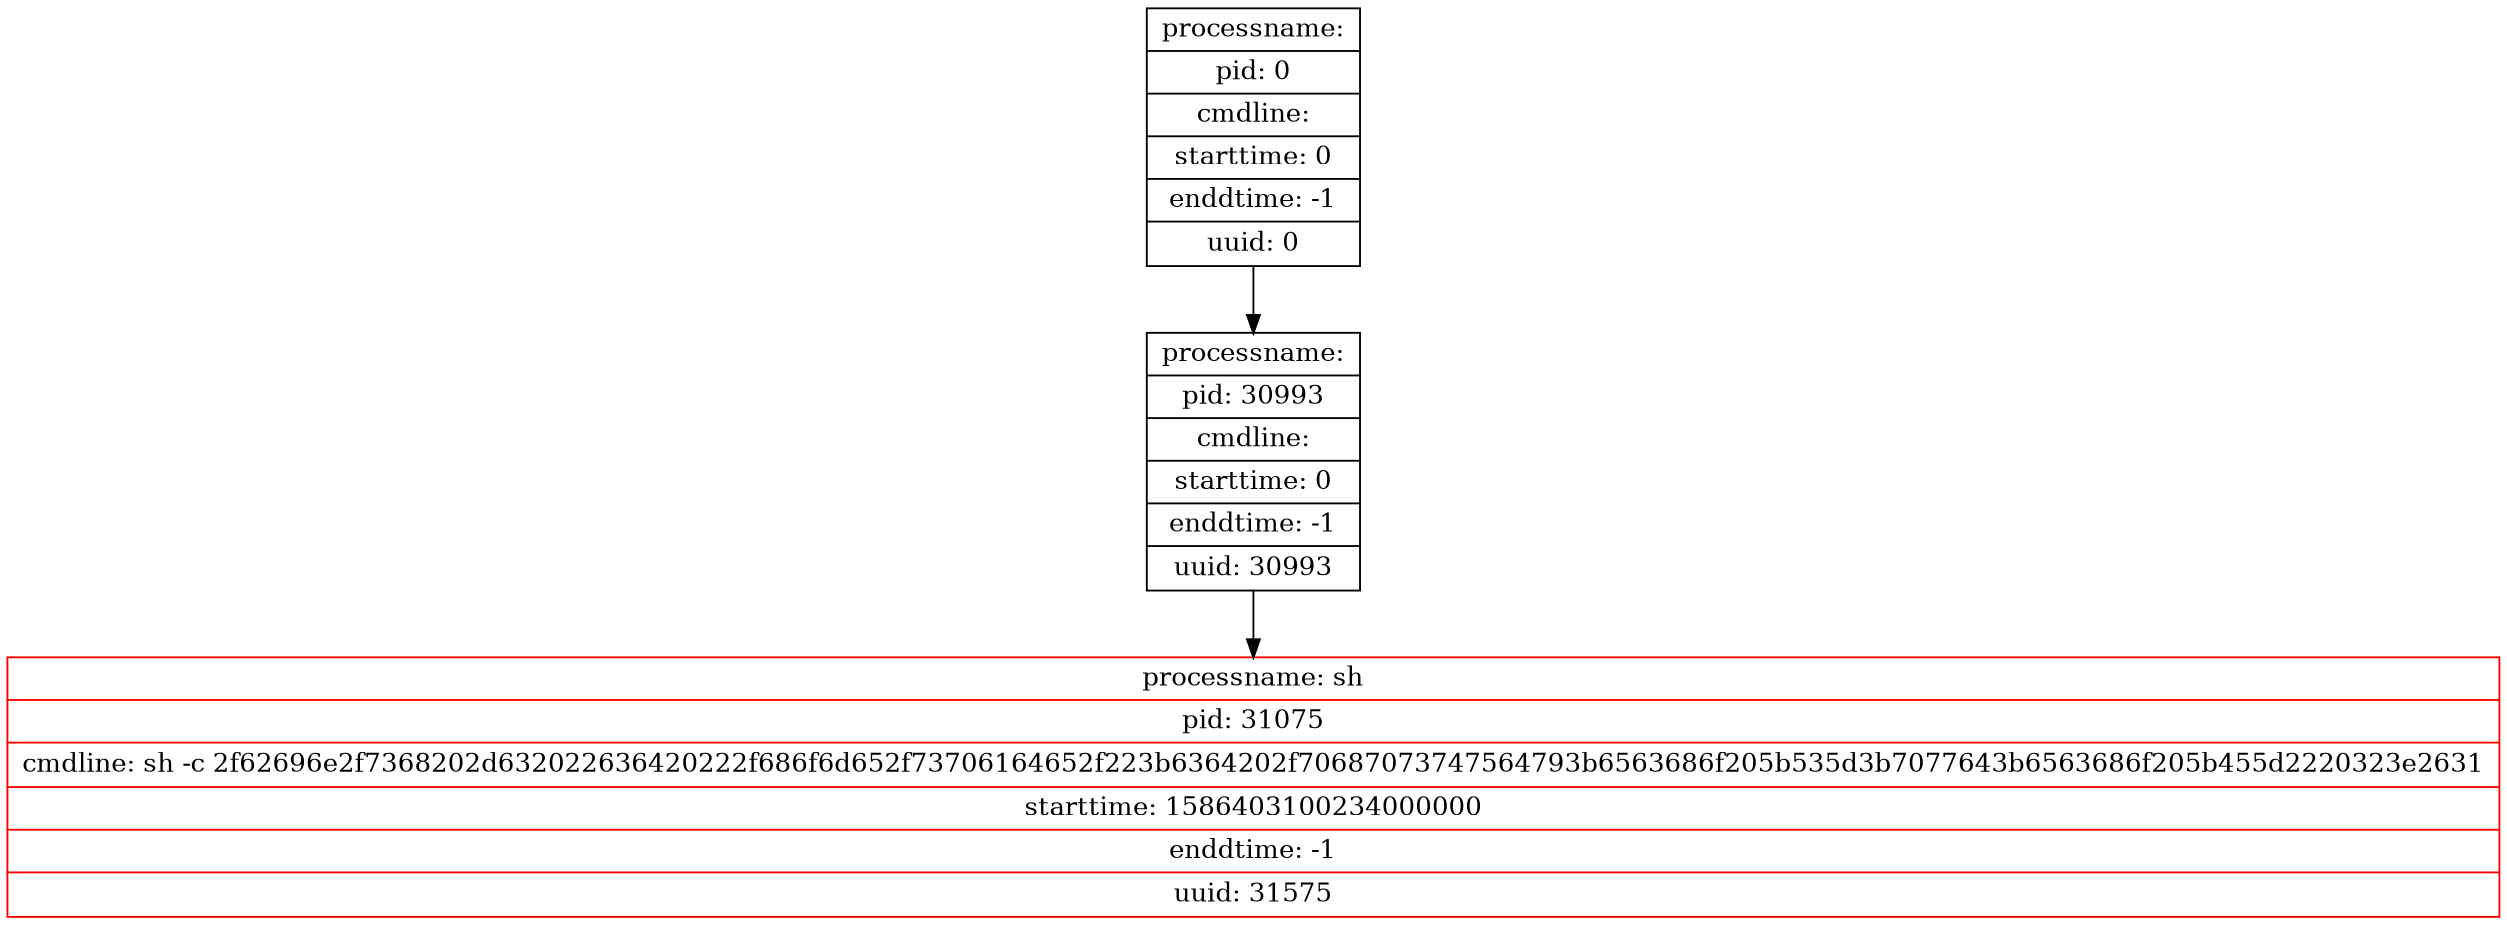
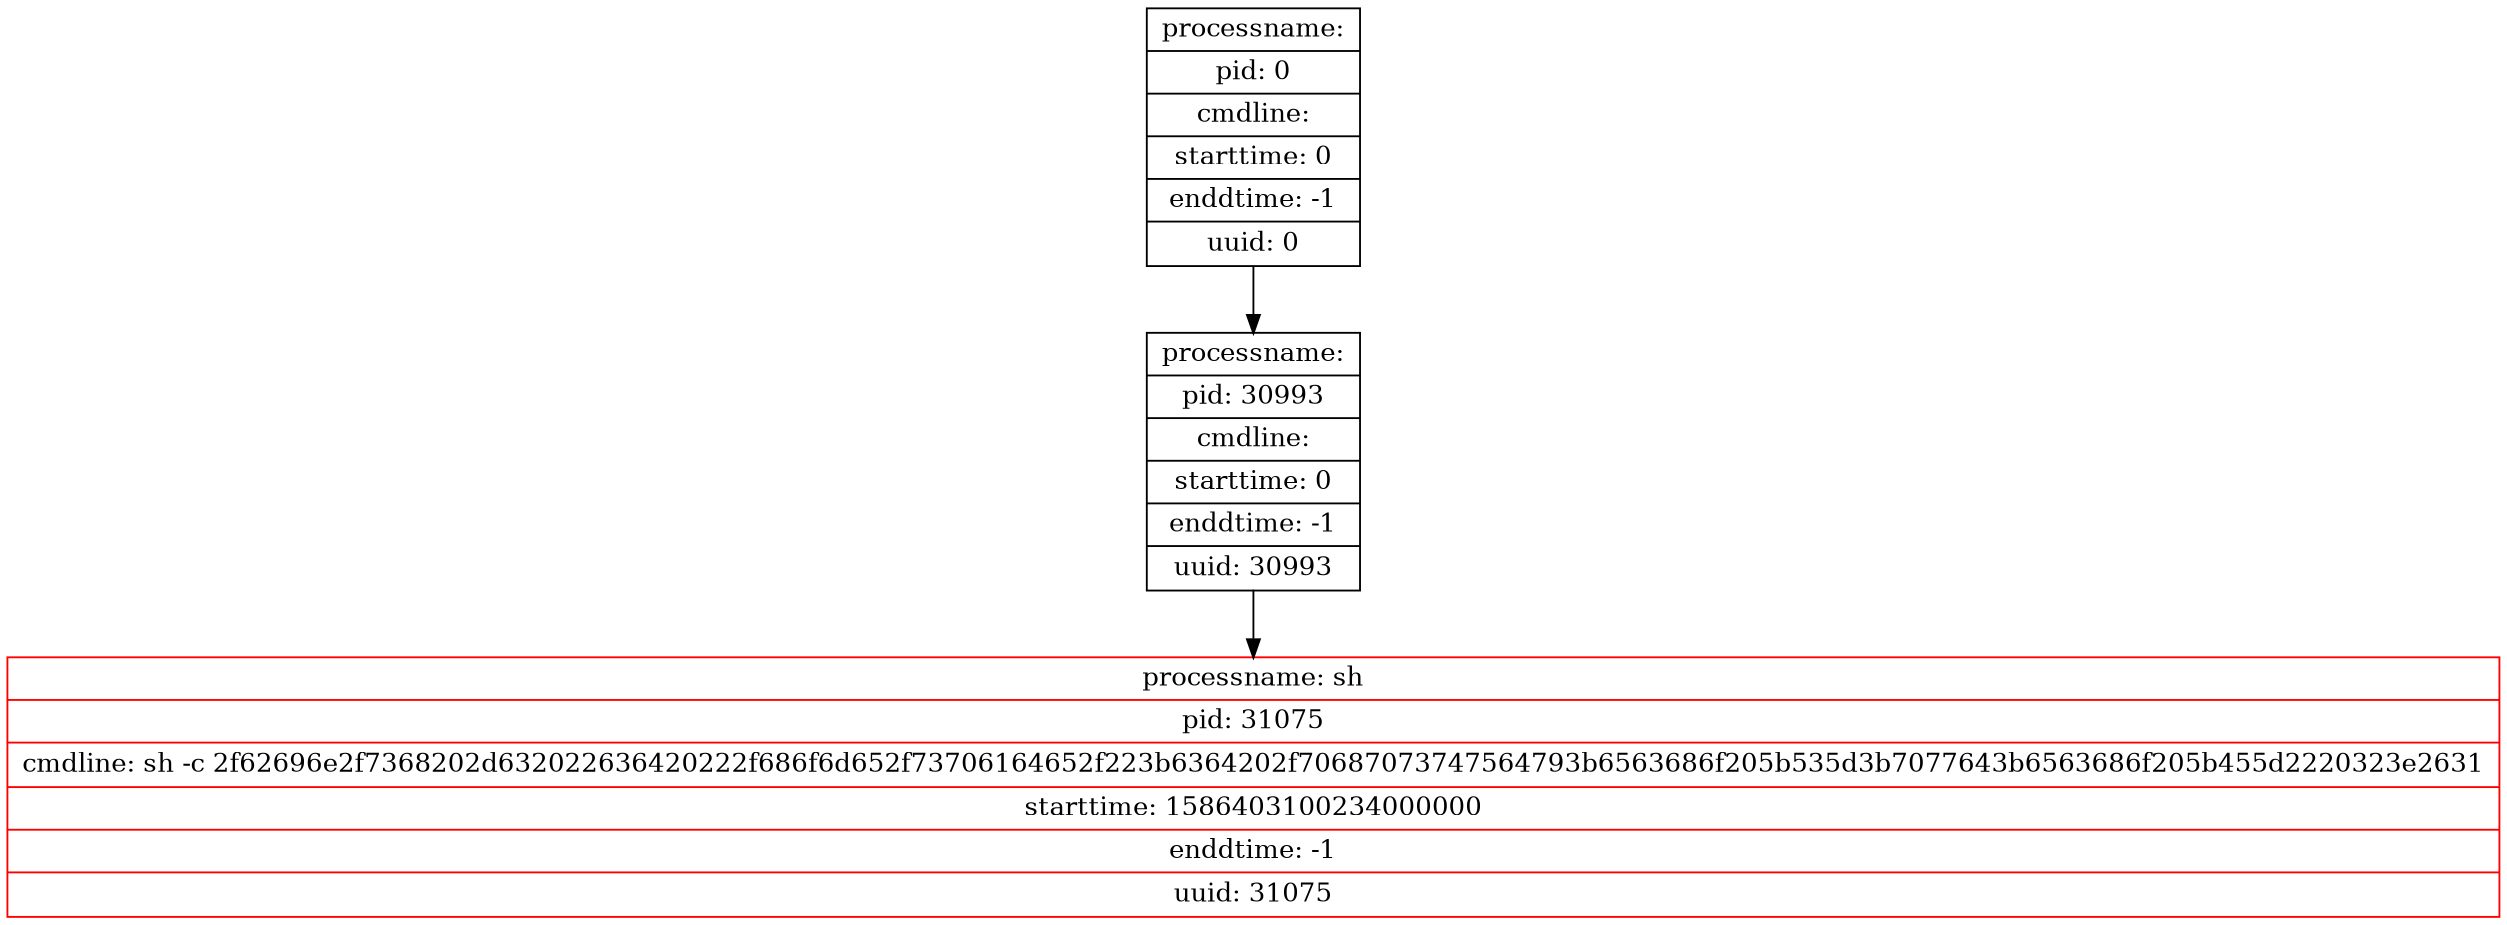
  digraph {
    node [shape=record]
-   n1 [color=red label="{<head>processname: sh | pid: 31075 | cmdline: sh -c 2f62696e2f7368202d632022636420222f686f6d652f73706164652f223b6364202f70687073747564793b6563686f205b535d3b7077643b6563686f205b455d2220323e2631 | starttime: 1586403100234000000 | enddtime: -1 | uuid: 31575}"]
+   n1 [color=red label="{<head>processname: sh | pid: 31075 | cmdline: sh -c 2f62696e2f7368202d632022636420222f686f6d652f73706164652f223b6364202f70687073747564793b6563686f205b535d3b7077643b6563686f205b455d2220323e2631 | starttime: 1586403100234000000 | enddtime: -1 | uuid: 31075}"]
    n2 [label="{<head>processname:  | pid: 30993 | cmdline:  | starttime: 0 | enddtime: -1 | uuid: 30993}"]
    n3 [label="{<head>processname:  | pid: 0 | cmdline:  | starttime: 0 | enddtime: -1 | uuid: 0}"]
    n2 -> n1
    n3 -> n2
  }
